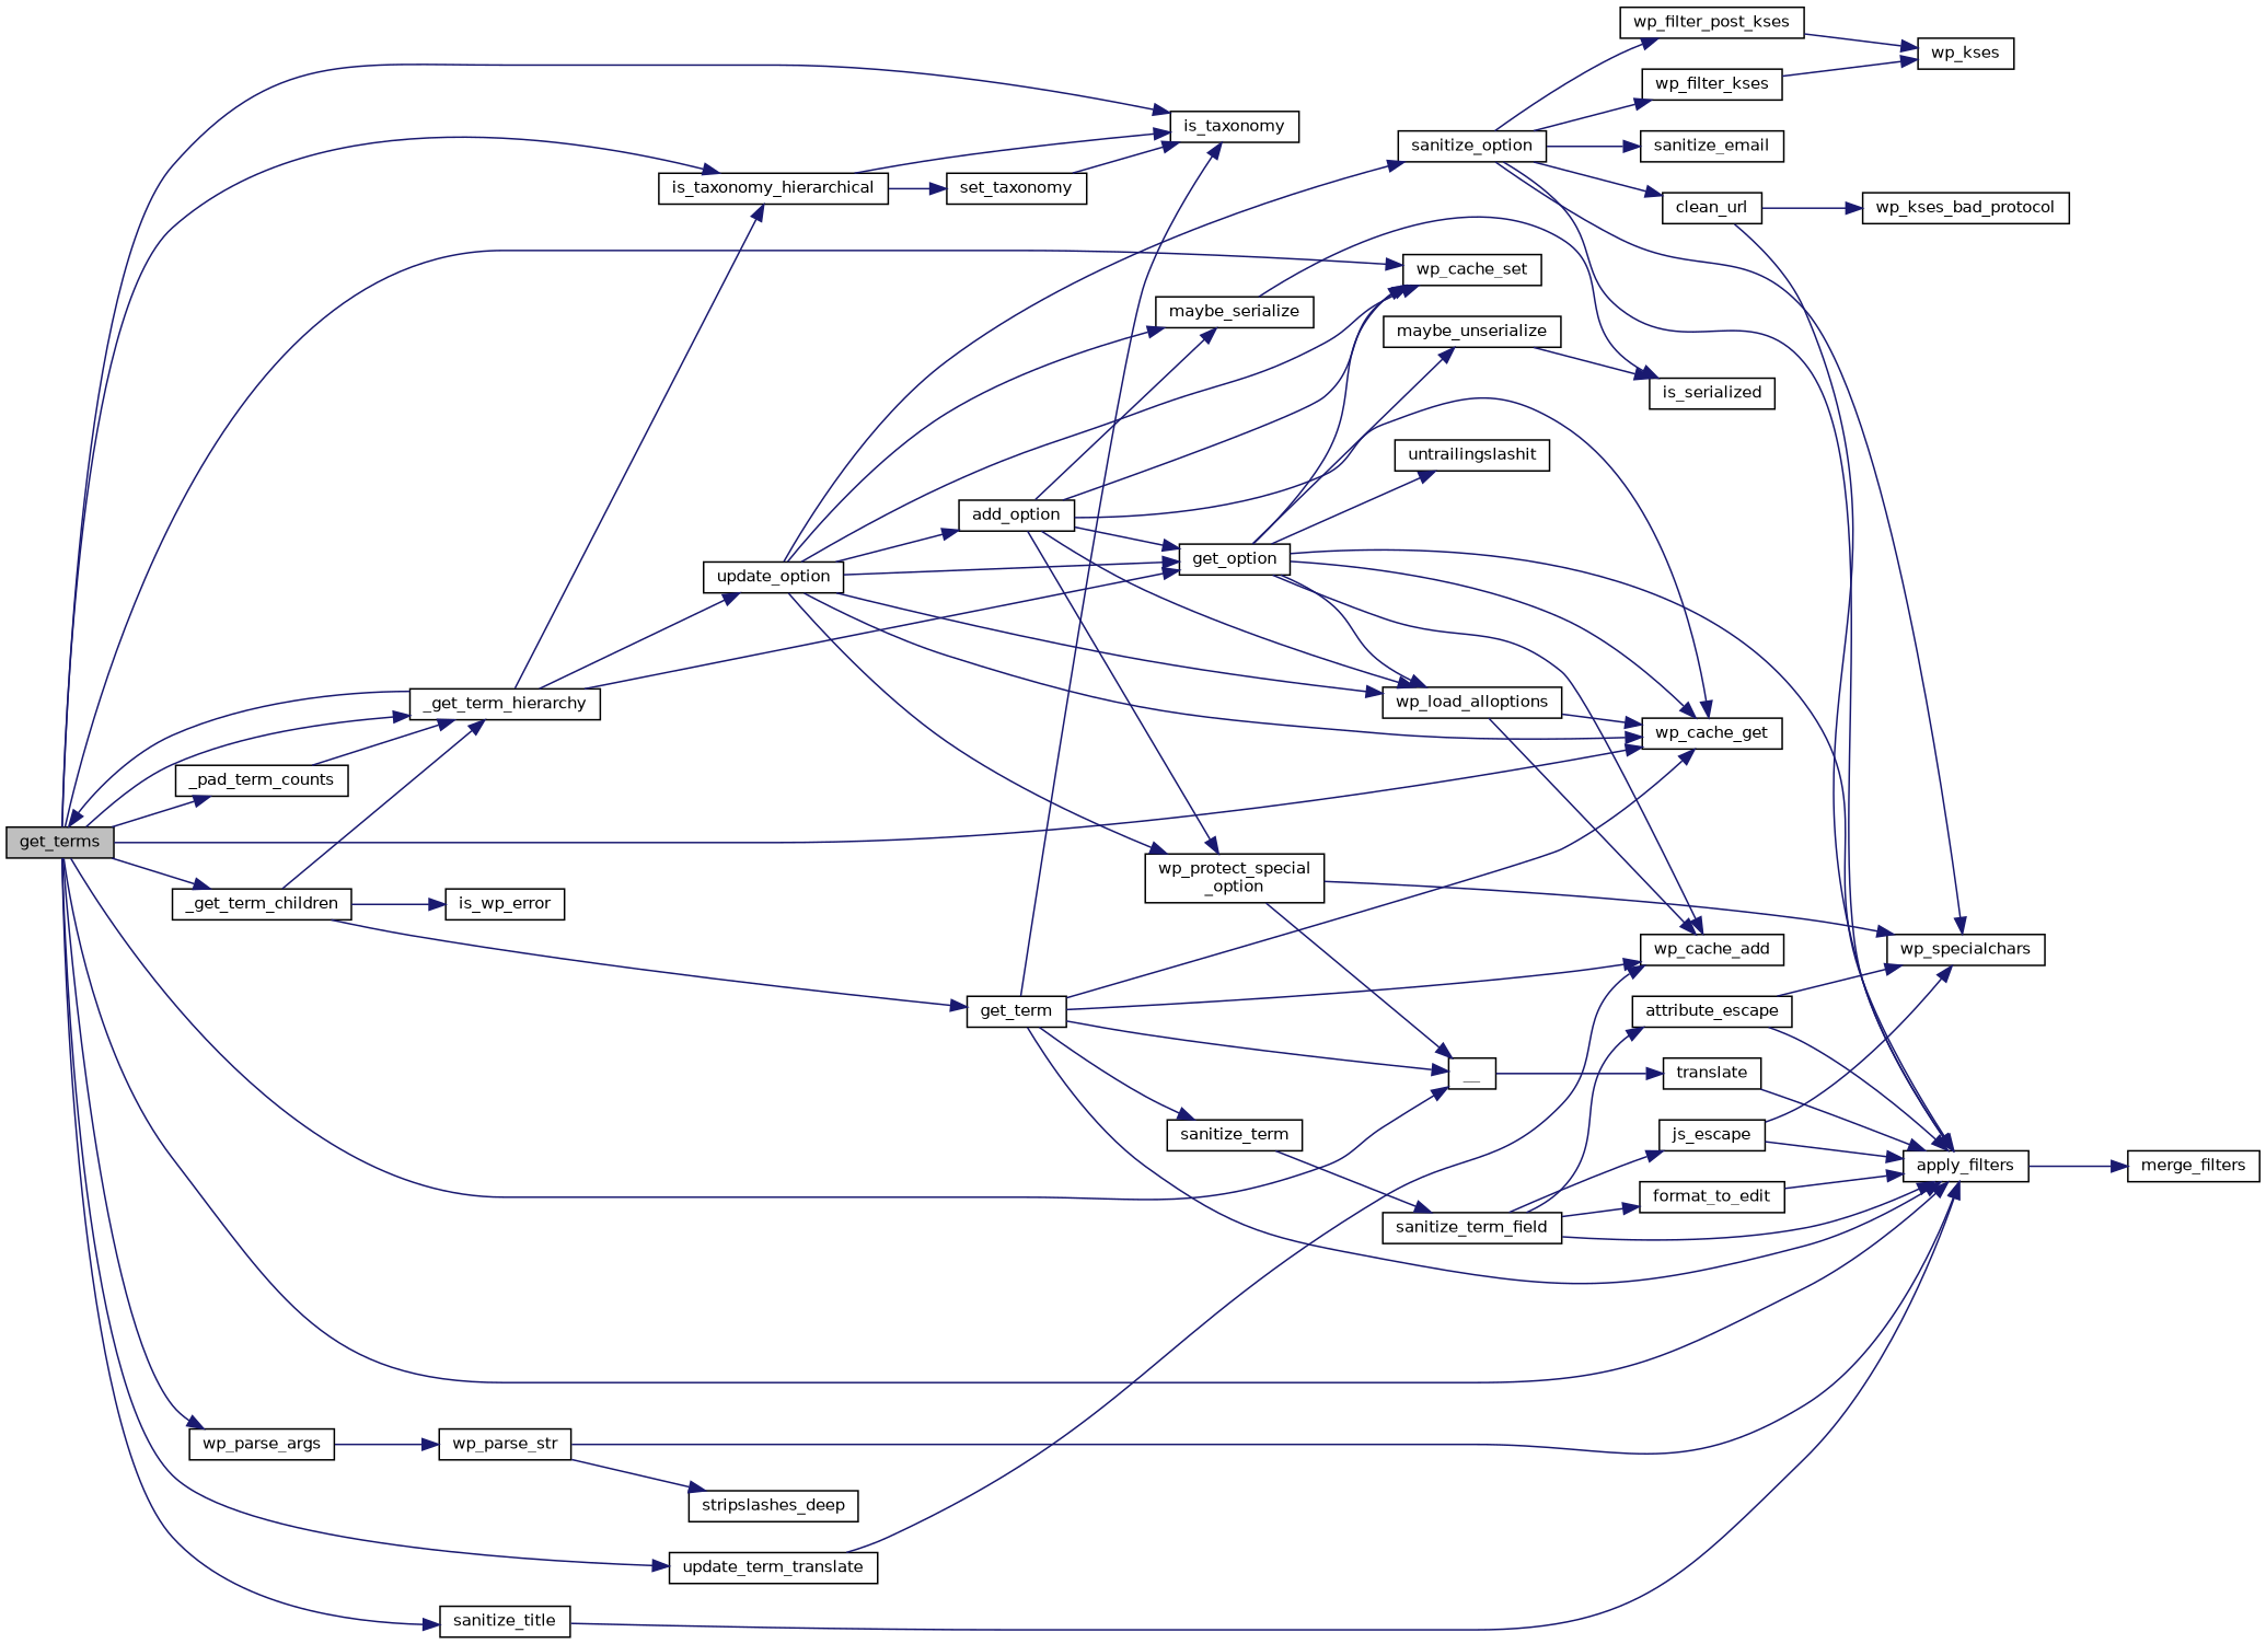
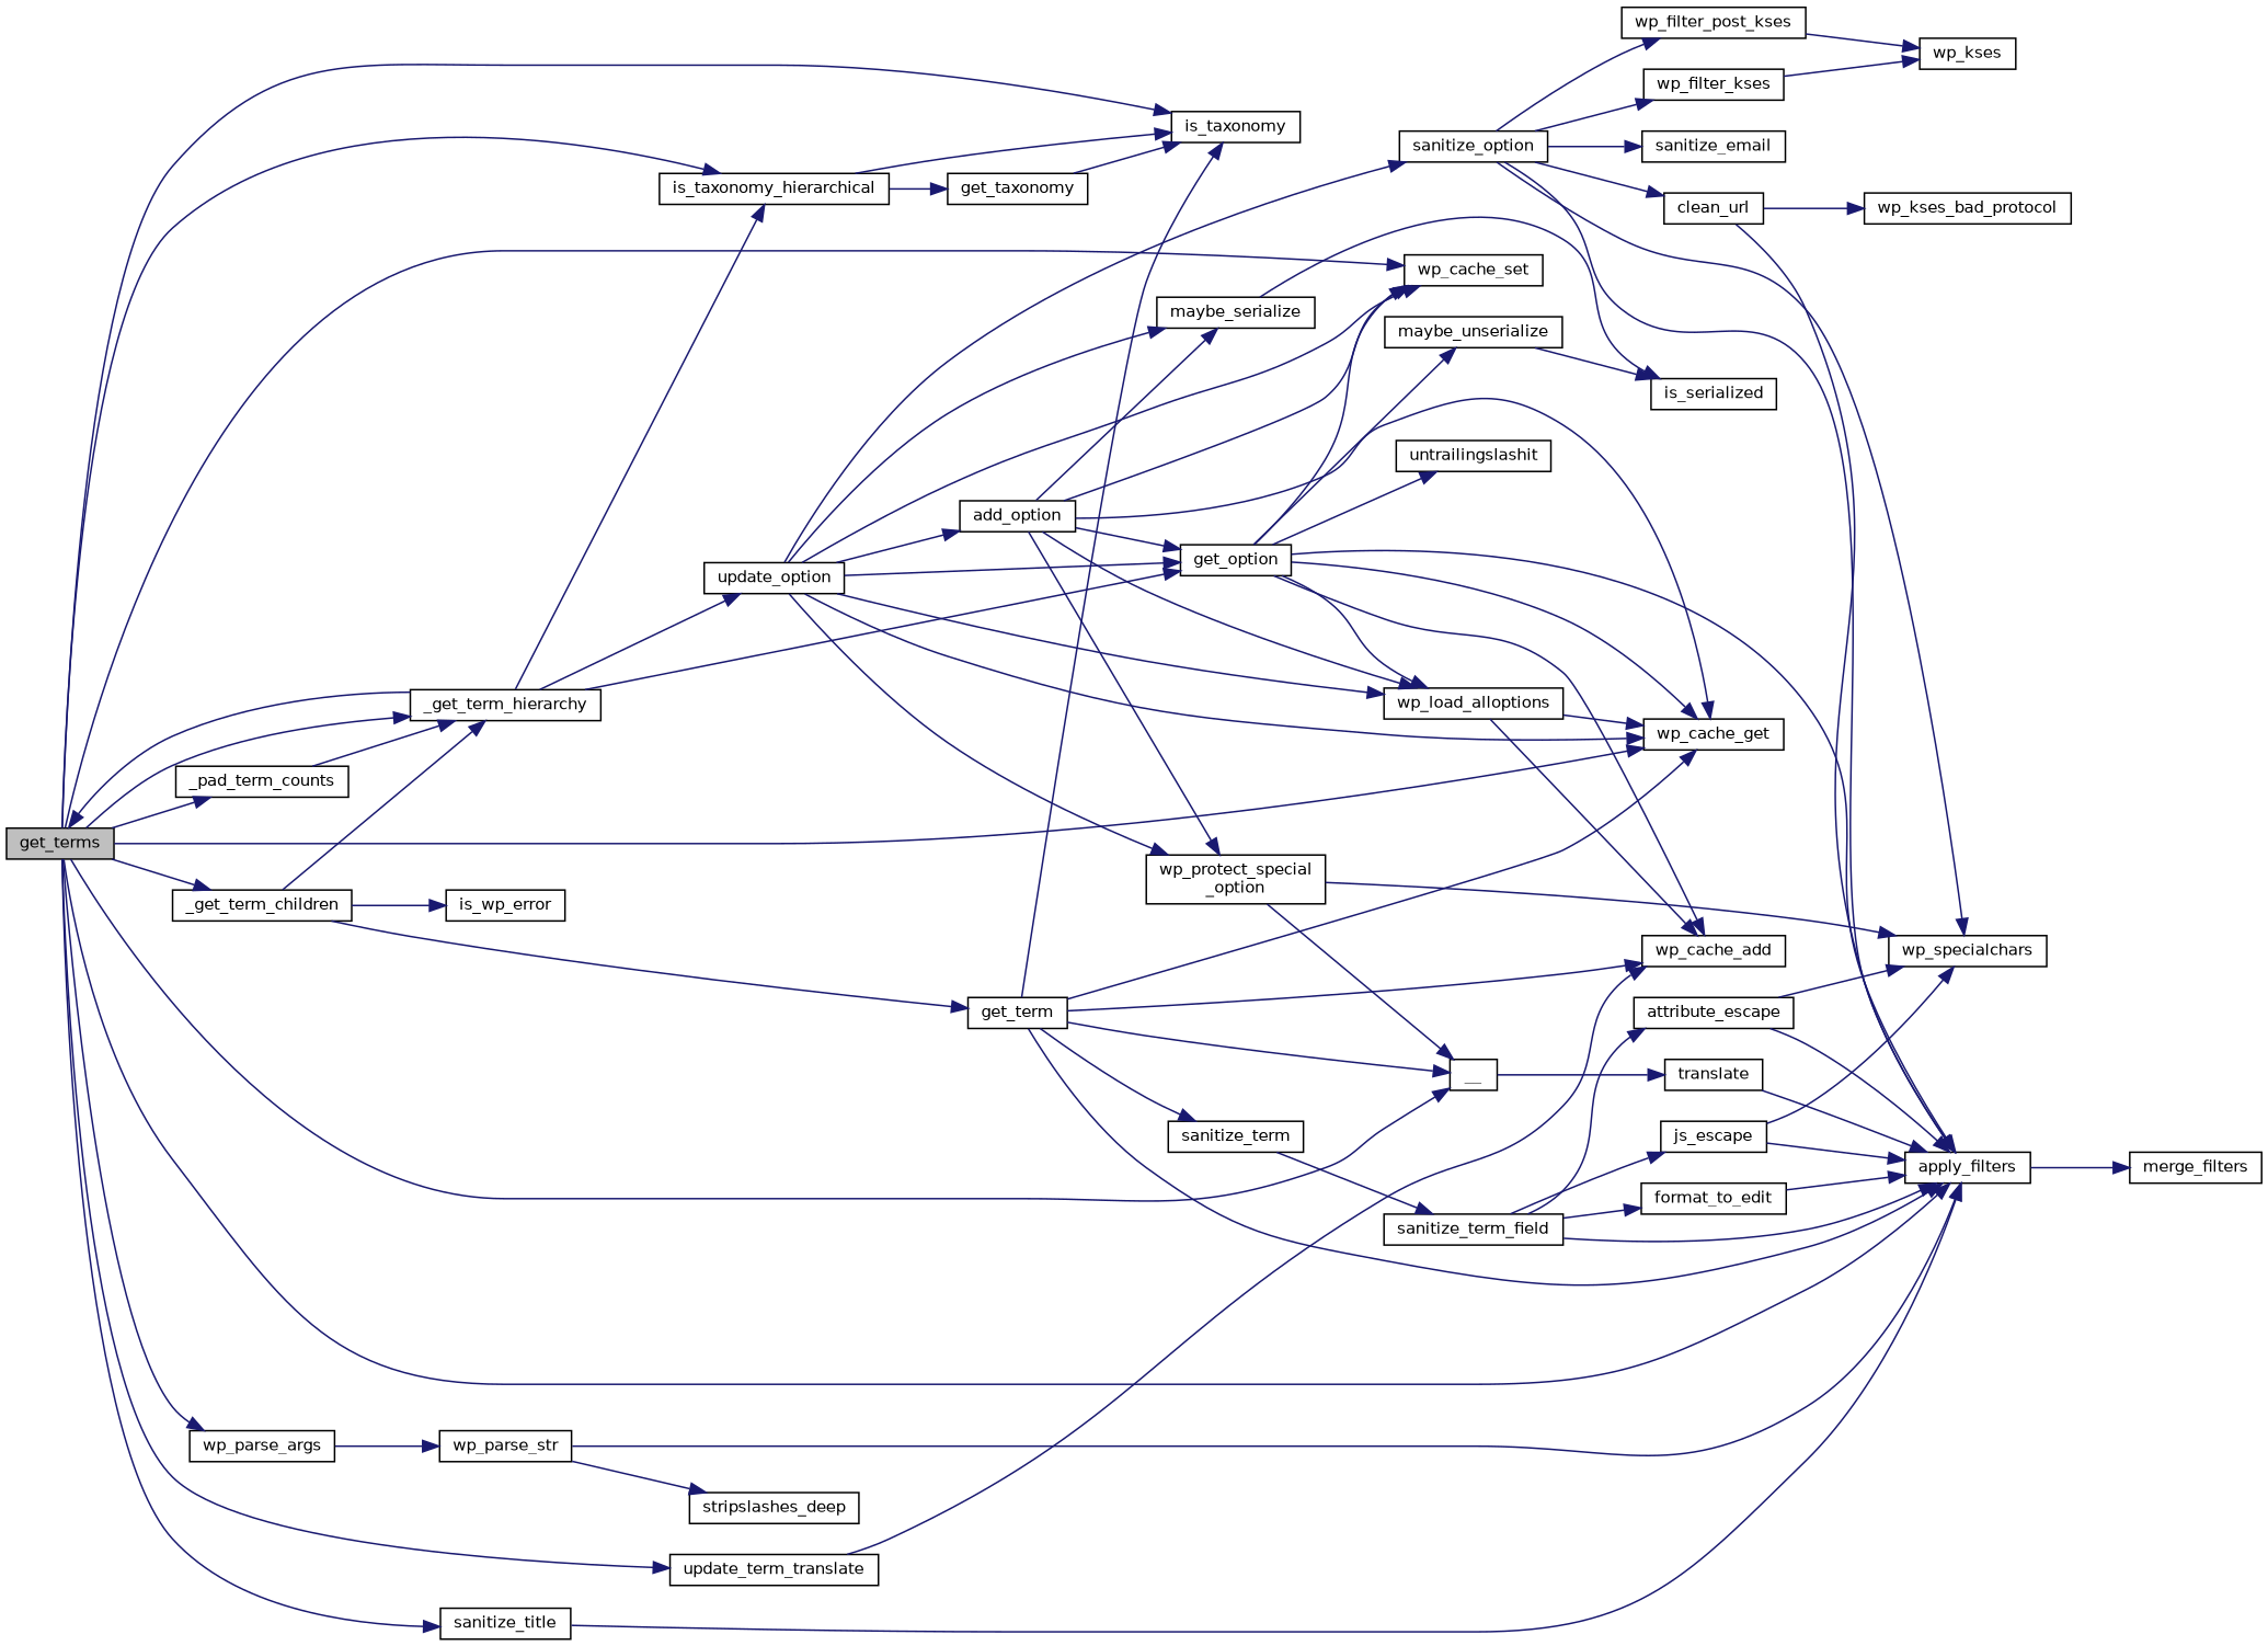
  digraph {
    rankdir=LR
    node [color=black fillcolor=white fontname=Helvetica fontsize=10 shape=record style=filled]
    edge [color=midnightblue fontname=Helvetica fontsize=10 labelfontname=Helvetica labelfontsize=10 style=solid]
    n1 [fillcolor=grey75 fontcolor=black height=0.2 label=get_terms width=0.4]
    n2 [height=0.2 label=is_taxonomy width=0.4]
    n3 [height=0.2 label=__ width=0.4]
    n4 [height=0.2 label=apply_filters width=0.4]
    n5 [height=0.2 label=wp_parse_args width=0.4]
    n6 [height=0.2 label=is_taxonomy_hierarchical width=0.4]
    n7 [height=0.2 label=_get_term_hierarchy width=0.4]
    n8 [height=0.2 label=wp_cache_get width=0.4]
    n9 [height=0.2 label=wp_cache_set width=0.4]
    n10 [height=0.2 label=sanitize_title width=0.4]
    n11 [height=0.2 label=update_term_translate width=0.4]
    n12 [height=0.2 label=_get_term_children width=0.4]
    n13 [height=0.2 label=_pad_term_counts width=0.4]
    n14 [height=0.2 label=translate width=0.4]
    n15 [height=0.2 label=merge_filters width=0.4]
    n16 [height=0.2 label=wp_parse_str width=0.4]
-   n17 [height=0.2 label=set_taxonomy width=0.4]
+   n17 [height=0.2 label=get_taxonomy width=0.4]
    n18 [height=0.2 label=get_option width=0.4]
    n19 [height=0.2 label=update_option width=0.4]
    n20 [height=0.2 label=wp_cache_add width=0.4]
    n21 [height=0.2 label=get_term width=0.4]
    n22 [height=0.2 label=is_wp_error width=0.4]
    n23 [height=0.2 label=stripslashes_deep width=0.4]
    n24 [height=0.2 label=wp_load_alloptions width=0.4]
    n25 [height=0.2 label=untrailingslashit width=0.4]
    n26 [height=0.2 label=maybe_unserialize width=0.4]
    n27 [height=0.2 label="wp_protect_special\l_option" width=0.4]
    n28 [height=0.2 label=sanitize_option width=0.4]
    n29 [height=0.2 label=add_option width=0.4]
    n30 [height=0.2 label=maybe_serialize width=0.4]
    n31 [height=0.2 label=is_serialized width=0.4]
    n32 [height=0.2 label=wp_specialchars width=0.4]
    n33 [height=0.2 label=sanitize_email width=0.4]
    n34 [height=0.2 label=wp_filter_post_kses width=0.4]
    n35 [height=0.2 label=wp_filter_kses width=0.4]
    n36 [height=0.2 label=clean_url width=0.4]
    n37 [height=0.2 label=wp_kses width=0.4]
    n38 [height=0.2 label=wp_kses_bad_protocol width=0.4]
    n39 [height=0.2 label=sanitize_term width=0.4]
    n40 [height=0.2 label=sanitize_term_field width=0.4]
    n41 [height=0.2 label=format_to_edit width=0.4]
    n42 [height=0.2 label=attribute_escape width=0.4]
    n43 [height=0.2 label=js_escape width=0.4]
    n1 -> n2
    n1 -> n3
    n1 -> n4
    n1 -> n5
    n1 -> n6
    n1 -> n7
    n1 -> n8
    n1 -> n9
    n1 -> n10
    n1 -> n11
    n1 -> n12
    n1 -> n13
    n3 -> n14
    n4 -> n15
    n5 -> n16
    n6 -> n2
    n6 -> n17
    n7 -> n1
    n7 -> n6
    n7 -> n18
    n7 -> n19
    n10 -> n4
    n11 -> n20
    n12 -> n7
    n12 -> n21
    n12 -> n22
    n13 -> n7
    n14 -> n4
    n16 -> n4
    n16 -> n23
    n17 -> n2
    n18 -> n4
    n18 -> n8
    n18 -> n9
    n18 -> n20
    n18 -> n24
    n18 -> n25
    n18 -> n26
    n19 -> n8
    n19 -> n9
    n19 -> n18
    n19 -> n24
    n19 -> n27
    n19 -> n28
    n19 -> n29
    n19 -> n30
    n21 -> n2
    n21 -> n3
    n21 -> n4
    n21 -> n8
    n21 -> n20
    n21 -> n39
    n24 -> n8
    n24 -> n20
    n26 -> n31
    n27 -> n3
    n27 -> n32
    n28 -> n4
    n28 -> n32
    n28 -> n33
    n28 -> n34
    n28 -> n35
    n28 -> n36
    n29 -> n8
    n29 -> n9
    n29 -> n18
    n29 -> n24
    n29 -> n27
    n29 -> n30
    n30 -> n31
    n34 -> n37
    n35 -> n37
    n36 -> n4
    n36 -> n38
    n39 -> n40
    n40 -> n4
    n40 -> n41
    n40 -> n42
    n40 -> n43
    n41 -> n4
    n42 -> n4
    n42 -> n32
    n43 -> n4
    n43 -> n32
  }
